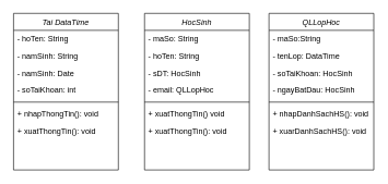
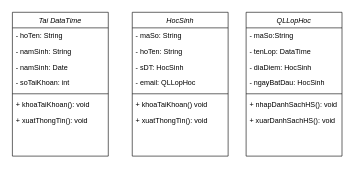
  <mxCell id="0" />
  <mxCell id="1" parent="0" />
  <mxCell id="2" value="Tai DataTime" style="swimlane;fontStyle=2;align=center;verticalAlign=top;childLayout=stackLayout;horizontal=1;startSize=26;horizontalStack=0;resizeParent=1;resizeLast=0;collapsible=1;marginBottom=0;rounded=0;shadow=0;strokeWidth=1;" parent="1" vertex="1"><mxGeometry x="20" y="20" width="160" height="240" as="geometry"><mxRectangle x="230" y="140" width="160" height="26" as="alternateBounds" /></mxGeometry></mxCell>
  <mxCell id="3" value="- hoTen: String" style="text;align=left;verticalAlign=top;spacingLeft=4;spacingRight=4;overflow=hidden;rotatable=0;points=[[0,0.5],[1,0.5]];portConstraint=eastwest;" parent="2" vertex="1"><mxGeometry y="26" width="160" height="26" as="geometry" /></mxCell>
  <mxCell id="4" value="- namSinh: String" style="text;align=left;verticalAlign=top;spacingLeft=4;spacingRight=4;overflow=hidden;rotatable=0;points=[[0,0.5],[1,0.5]];portConstraint=eastwest;rounded=0;shadow=0;html=0;" parent="2" vertex="1"><mxGeometry y="52" width="160" height="26" as="geometry" /></mxCell>
  <mxCell id="5" value="- namSinh: Date" style="text;align=left;verticalAlign=top;spacingLeft=4;spacingRight=4;overflow=hidden;rotatable=0;points=[[0,0.5],[1,0.5]];portConstraint=eastwest;rounded=0;shadow=0;html=0;" parent="2" vertex="1"><mxGeometry y="78" width="160" height="26" as="geometry" /></mxCell>
  <mxCell id="6" value="- soTaiKhoan: int" style="text;align=left;verticalAlign=top;spacingLeft=4;spacingRight=4;overflow=hidden;rotatable=0;points=[[0,0.5],[1,0.5]];portConstraint=eastwest;" parent="2" vertex="1"><mxGeometry y="104" width="160" height="28" as="geometry" /></mxCell>
  <mxCell id="7" value="" style="line;html=1;strokeWidth=1;align=left;verticalAlign=middle;spacingTop=-1;spacingLeft=3;spacingRight=3;rotatable=0;labelPosition=right;points=[];portConstraint=eastwest;" parent="2" vertex="1"><mxGeometry y="132" width="160" height="8" as="geometry" /></mxCell>
- <mxCell id="8" value="+ nhapThongTin(): void" style="text;align=left;verticalAlign=top;spacingLeft=4;spacingRight=4;overflow=hidden;rotatable=0;points=[[0,0.5],[1,0.5]];portConstraint=eastwest;" vertex="1" parent="2"><mxGeometry y="140" width="160" height="28" as="geometry" /></mxCell>
+ <mxCell id="8" value="+ khoaTaiKhoan(): void" style="text;align=left;verticalAlign=top;spacingLeft=4;spacingRight=4;overflow=hidden;rotatable=0;points=[[0,0.5],[1,0.5]];portConstraint=eastwest;" vertex="1" parent="2"><mxGeometry y="140" width="160" height="28" as="geometry" /></mxCell>
  <mxCell id="9" value="+ xuatThongTin(): void" style="text;align=left;verticalAlign=top;spacingLeft=4;spacingRight=4;overflow=hidden;rotatable=0;points=[[0,0.5],[1,0.5]];portConstraint=eastwest;" vertex="1" parent="2"><mxGeometry y="168" width="160" height="26" as="geometry" /></mxCell>
  <mxCell id="10" value="QLLopHoc" style="swimlane;fontStyle=2;align=center;verticalAlign=top;childLayout=stackLayout;horizontal=1;startSize=26;horizontalStack=0;resizeParent=1;resizeLast=0;collapsible=1;marginBottom=0;rounded=0;shadow=0;strokeWidth=1;" vertex="1" parent="1"><mxGeometry x="410" y="20" width="160" height="240" as="geometry"><mxRectangle x="230" y="140" width="160" height="26" as="alternateBounds" /></mxGeometry></mxCell>
  <mxCell id="11" value="- maSo:String&#10;" style="text;align=left;verticalAlign=top;spacingLeft=4;spacingRight=4;overflow=hidden;rotatable=0;points=[[0,0.5],[1,0.5]];portConstraint=eastwest;" vertex="1" parent="10"><mxGeometry y="26" width="160" height="26" as="geometry" /></mxCell>
  <mxCell id="12" value="- tenLop: DataTime&#10;" style="text;align=left;verticalAlign=top;spacingLeft=4;spacingRight=4;overflow=hidden;rotatable=0;points=[[0,0.5],[1,0.5]];portConstraint=eastwest;rounded=0;shadow=0;html=0;" vertex="1" parent="10"><mxGeometry y="52" width="160" height="26" as="geometry" /></mxCell>
- <mxCell id="13" value="- soTaiKhoan: HocSinh" style="text;align=left;verticalAlign=top;spacingLeft=4;spacingRight=4;overflow=hidden;rotatable=0;points=[[0,0.5],[1,0.5]];portConstraint=eastwest;rounded=0;shadow=0;html=0;" vertex="1" parent="10"><mxGeometry y="78" width="160" height="26" as="geometry" /></mxCell>
+ <mxCell id="13" value="- diaDiem: HocSinh" style="text;align=left;verticalAlign=top;spacingLeft=4;spacingRight=4;overflow=hidden;rotatable=0;points=[[0,0.5],[1,0.5]];portConstraint=eastwest;rounded=0;shadow=0;html=0;" vertex="1" parent="10"><mxGeometry y="78" width="160" height="26" as="geometry" /></mxCell>
  <mxCell id="14" value="- ngayBatDau: HocSinh" style="text;align=left;verticalAlign=top;spacingLeft=4;spacingRight=4;overflow=hidden;rotatable=0;points=[[0,0.5],[1,0.5]];portConstraint=eastwest;" vertex="1" parent="10"><mxGeometry y="104" width="160" height="28" as="geometry" /></mxCell>
  <mxCell id="15" value="" style="line;html=1;strokeWidth=1;align=left;verticalAlign=middle;spacingTop=-1;spacingLeft=3;spacingRight=3;rotatable=0;labelPosition=right;points=[];portConstraint=eastwest;" vertex="1" parent="10"><mxGeometry y="132" width="160" height="8" as="geometry" /></mxCell>
  <mxCell id="16" value="+ nhapDanhSachHS(): void" style="text;align=left;verticalAlign=top;spacingLeft=4;spacingRight=4;overflow=hidden;rotatable=0;points=[[0,0.5],[1,0.5]];portConstraint=eastwest;" vertex="1" parent="10"><mxGeometry y="140" width="160" height="28" as="geometry" /></mxCell>
  <mxCell id="17" value="+ xuarDanhSachHS(): void" style="text;align=left;verticalAlign=top;spacingLeft=4;spacingRight=4;overflow=hidden;rotatable=0;points=[[0,0.5],[1,0.5]];portConstraint=eastwest;" vertex="1" parent="10"><mxGeometry y="168" width="160" height="26" as="geometry" /></mxCell>
  <mxCell id="18" value="HocSinh" style="swimlane;fontStyle=2;align=center;verticalAlign=top;childLayout=stackLayout;horizontal=1;startSize=26;horizontalStack=0;resizeParent=1;resizeLast=0;collapsible=1;marginBottom=0;rounded=0;shadow=0;strokeWidth=1;" vertex="1" parent="1"><mxGeometry x="220" y="20" width="160" height="240" as="geometry"><mxRectangle x="230" y="140" width="160" height="26" as="alternateBounds" /></mxGeometry></mxCell>
  <mxCell id="19" value="- maSo: String&#10;" style="text;align=left;verticalAlign=top;spacingLeft=4;spacingRight=4;overflow=hidden;rotatable=0;points=[[0,0.5],[1,0.5]];portConstraint=eastwest;" vertex="1" parent="18"><mxGeometry y="26" width="160" height="26" as="geometry" /></mxCell>
  <mxCell id="20" value="- hoTen: String" style="text;align=left;verticalAlign=top;spacingLeft=4;spacingRight=4;overflow=hidden;rotatable=0;points=[[0,0.5],[1,0.5]];portConstraint=eastwest;rounded=0;shadow=0;html=0;" vertex="1" parent="18"><mxGeometry y="52" width="160" height="26" as="geometry" /></mxCell>
  <mxCell id="21" value="- sDT: HocSinh&#10;" style="text;align=left;verticalAlign=top;spacingLeft=4;spacingRight=4;overflow=hidden;rotatable=0;points=[[0,0.5],[1,0.5]];portConstraint=eastwest;rounded=0;shadow=0;html=0;" vertex="1" parent="18"><mxGeometry y="78" width="160" height="26" as="geometry" /></mxCell>
  <mxCell id="22" value="- email: QLLopHoc&#10;" style="text;align=left;verticalAlign=top;spacingLeft=4;spacingRight=4;overflow=hidden;rotatable=0;points=[[0,0.5],[1,0.5]];portConstraint=eastwest;" vertex="1" parent="18"><mxGeometry y="104" width="160" height="28" as="geometry" /></mxCell>
  <mxCell id="23" value="" style="line;html=1;strokeWidth=1;align=left;verticalAlign=middle;spacingTop=-1;spacingLeft=3;spacingRight=3;rotatable=0;labelPosition=right;points=[];portConstraint=eastwest;" vertex="1" parent="18"><mxGeometry y="132" width="160" height="8" as="geometry" /></mxCell>
- <mxCell id="24" value="+ xuatThongTin() void" style="text;align=left;verticalAlign=top;spacingLeft=4;spacingRight=4;overflow=hidden;rotatable=0;points=[[0,0.5],[1,0.5]];portConstraint=eastwest;" vertex="1" parent="18"><mxGeometry y="140" width="160" height="28" as="geometry" /></mxCell>
+ <mxCell id="24" value="+ khoaTaiKhoan() void" style="text;align=left;verticalAlign=top;spacingLeft=4;spacingRight=4;overflow=hidden;rotatable=0;points=[[0,0.5],[1,0.5]];portConstraint=eastwest;" vertex="1" parent="18"><mxGeometry y="140" width="160" height="28" as="geometry" /></mxCell>
  <mxCell id="25" value="+ xuatThongTin(): void" style="text;align=left;verticalAlign=top;spacingLeft=4;spacingRight=4;overflow=hidden;rotatable=0;points=[[0,0.5],[1,0.5]];portConstraint=eastwest;" vertex="1" parent="18"><mxGeometry y="168" width="160" height="26" as="geometry" /></mxCell>
